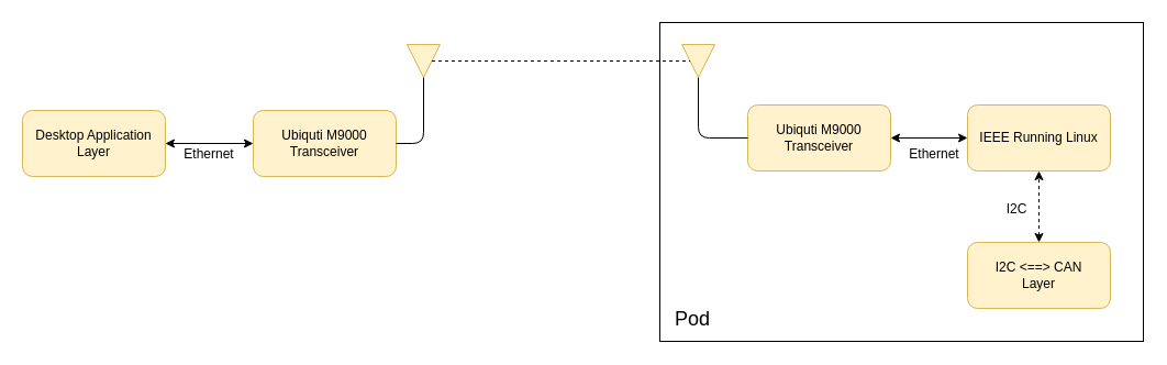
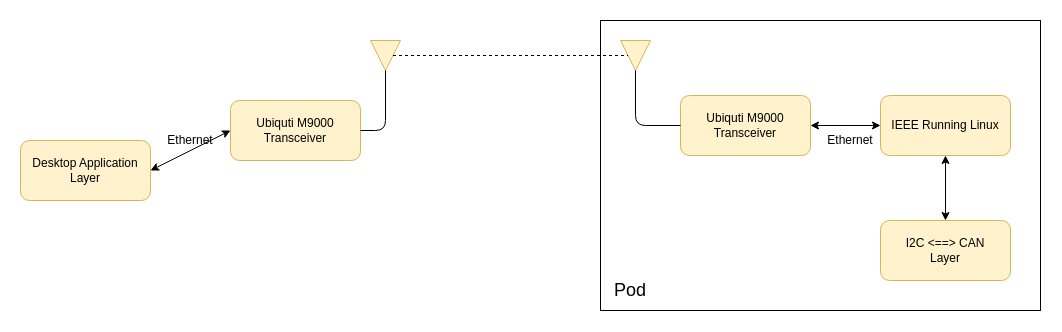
  <mxCell id="0" />
  <mxCell id="1" parent="0" />
  <mxCell id="2" value="" style="rounded=0;whiteSpace=wrap;html=1;" parent="1" vertex="1"><mxGeometry x="600" y="20" width="440" height="290" as="geometry" /></mxCell>
- <mxCell id="3" value="Desktop Application&lt;br&gt;Layer" style="rounded=1;whiteSpace=wrap;html=1;fillColor=#fff2cc;strokeColor=#d6b656;" parent="1" vertex="1"><mxGeometry x="20" y="100" width="130" height="60" as="geometry" /></mxCell>
+ <mxCell id="3" value="Desktop Application&lt;br&gt;Layer" style="rounded=1;whiteSpace=wrap;html=1;fillColor=#fff2cc;strokeColor=#d6b656;" parent="1" vertex="1"><mxGeometry x="20" y="140" width="130" height="60" as="geometry" /></mxCell>
  <mxCell id="4" value="Ubiquti M9000&lt;br&gt;Transceiver" style="rounded=1;whiteSpace=wrap;html=1;fillColor=#fff2cc;strokeColor=#d6b656;" parent="1" vertex="1"><mxGeometry x="230" y="100" width="130" height="60" as="geometry" /></mxCell>
  <mxCell id="5" value="" style="triangle;whiteSpace=wrap;html=1;fillColor=#fff2cc;strokeColor=#d6b656;rotation=90;" parent="1" vertex="1"><mxGeometry x="370" y="40" width="30" height="30" as="geometry" /></mxCell>
  <mxCell id="6" value="" style="endArrow=none;html=1;exitX=1;exitY=0.5;exitDx=0;exitDy=0;entryX=1;entryY=0.5;entryDx=0;entryDy=0;" parent="1" source="4" target="5" edge="1"><mxGeometry width="50" height="50" relative="1" as="geometry"><mxPoint x="400" y="170" as="sourcePoint" /><mxPoint x="450" y="120" as="targetPoint" /><Array as="points"><mxPoint x="385" y="130" /></Array></mxGeometry></mxCell>
  <mxCell id="7" value="" style="triangle;whiteSpace=wrap;html=1;fillColor=#fff2cc;strokeColor=#d6b656;rotation=90;" parent="1" vertex="1"><mxGeometry x="620" y="40" width="30" height="30" as="geometry" /></mxCell>
  <mxCell id="8" value="Ubiquti M9000&lt;br&gt;Transceiver" style="rounded=1;whiteSpace=wrap;html=1;fillColor=#fff2cc;strokeColor=#d6b656;" parent="1" vertex="1"><mxGeometry x="680" y="95" width="130" height="60" as="geometry" /></mxCell>
  <mxCell id="9" value="Ethernet" style="text;html=1;strokeColor=none;fillColor=none;align=center;verticalAlign=middle;whiteSpace=wrap;rounded=0;" parent="1" vertex="1"><mxGeometry x="160" y="130" width="60" height="20" as="geometry" /></mxCell>
  <mxCell id="10" value="" style="endArrow=classic;startArrow=classic;html=1;entryX=0;entryY=0.5;entryDx=0;entryDy=0;exitX=1;exitY=0.5;exitDx=0;exitDy=0;" parent="1" source="3" target="4" edge="1"><mxGeometry width="50" height="50" relative="1" as="geometry"><mxPoint x="160" y="210" as="sourcePoint" /><mxPoint x="210" y="160" as="targetPoint" /></mxGeometry></mxCell>
  <mxCell id="11" value="&lt;font style=&quot;font-size: 18px&quot;&gt;Pod&lt;/font&gt;" style="text;html=1;strokeColor=none;fillColor=none;align=center;verticalAlign=middle;whiteSpace=wrap;rounded=0;" parent="1" vertex="1"><mxGeometry x="600" y="270" width="60" height="40" as="geometry" /></mxCell>
  <mxCell id="12" value="" style="endArrow=none;html=1;entryX=1;entryY=0.5;entryDx=0;entryDy=0;exitX=0;exitY=0.5;exitDx=0;exitDy=0;" parent="1" source="8" target="7" edge="1"><mxGeometry width="50" height="50" relative="1" as="geometry"><mxPoint x="550" y="160" as="sourcePoint" /><mxPoint x="600" y="110" as="targetPoint" /><Array as="points"><mxPoint x="635" y="125" /></Array></mxGeometry></mxCell>
  <mxCell id="13" value="" style="endArrow=none;dashed=1;html=1;entryX=0.5;entryY=1;entryDx=0;entryDy=0;exitX=0.5;exitY=0;exitDx=0;exitDy=0;" parent="1" source="5" target="7" edge="1"><mxGeometry width="50" height="50" relative="1" as="geometry"><mxPoint x="350" y="50" as="sourcePoint" /><mxPoint x="400" y="50" as="targetPoint" /></mxGeometry></mxCell>
  <mxCell id="14" value="IEEE Running Linux" style="rounded=1;whiteSpace=wrap;html=1;fillColor=#fff2cc;strokeColor=#d6b656;" parent="1" vertex="1"><mxGeometry x="880" y="95" width="130" height="60" as="geometry" /></mxCell>
  <mxCell id="15" value="" style="endArrow=classic;startArrow=classic;html=1;entryX=0;entryY=0.5;entryDx=0;entryDy=0;exitX=1;exitY=0.5;exitDx=0;exitDy=0;" parent="1" source="8" target="14" edge="1"><mxGeometry width="50" height="50" relative="1" as="geometry"><mxPoint x="790" y="320" as="sourcePoint" /><mxPoint x="840" y="270" as="targetPoint" /></mxGeometry></mxCell>
  <mxCell id="16" value="Ethernet" style="text;html=1;strokeColor=none;fillColor=none;align=center;verticalAlign=middle;whiteSpace=wrap;rounded=0;" parent="1" vertex="1"><mxGeometry x="820" y="130" width="60" height="20" as="geometry" /></mxCell>
  <mxCell id="17" value="I2C &amp;lt;==&amp;gt; CAN&lt;br&gt;Layer" style="rounded=1;whiteSpace=wrap;html=1;fillColor=#fff2cc;strokeColor=#d6b656;" parent="1" vertex="1"><mxGeometry x="880" y="220" width="130" height="60" as="geometry" /></mxCell>
- <mxCell id="18" value="" style="endArrow=classic;startArrow=classic;html=1;entryX=0.5;entryY=1;entryDx=0;entryDy=0;exitX=0.5;exitY=0;exitDx=0;exitDy=0;dashed=1;" parent="1" source="17" target="14" edge="1"><mxGeometry width="50" height="50" relative="1" as="geometry"><mxPoint x="830" y="390" as="sourcePoint" /><mxPoint x="880" y="340" as="targetPoint" /></mxGeometry></mxCell>
- <mxCell id="19" value="I2C" style="text;html=1;strokeColor=none;fillColor=none;align=center;verticalAlign=middle;whiteSpace=wrap;rounded=0;" parent="1" vertex="1"><mxGeometry x="890" y="180" width="70" height="20" as="geometry" /></mxCell>
+ <mxCell id="18" value="" style="endArrow=classic;startArrow=classic;html=1;entryX=0.5;entryY=1;entryDx=0;entryDy=0;exitX=0.5;exitY=0;exitDx=0;exitDy=0;" parent="1" source="17" target="14" edge="1"><mxGeometry width="50" height="50" relative="1" as="geometry"><mxPoint x="830" y="390" as="sourcePoint" /><mxPoint x="880" y="340" as="targetPoint" /></mxGeometry></mxCell>
